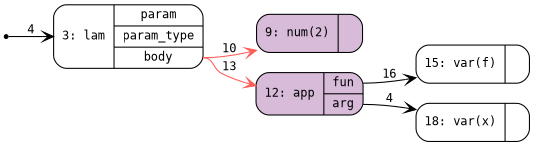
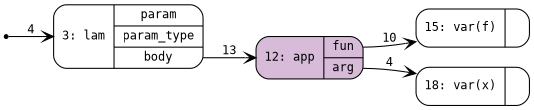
  digraph {
    fontname="DejaVu Sans Mono"
    rankdir=LR
    node [color=black fillcolor=white fontname="DejaVu Sans Mono" fontsize=11 ranksep=0 shape=Mrecord style=filled]
    edge [arrowhead=vee color=black fontname="DejaVu Sans Mono" fontsize=11 tailport=body weight=2]
    n1 [fillcolor=black label="{0: root|{<root> root}}" shape=point]
    n2 [label="{3: lam|{<param> param|<param_type> param_type|<body> body}}"]
-   n3 [fillcolor="#D7BBD9" label="{9: num(2)|{}}"]
    n4 [fillcolor="#D7BBD9" label="{12: app|{<fun> fun|<arg> arg}}"]
    n5 [label="{15: var(f)|{}}"]
    n6 [label="{18: var(x)|{}}"]
    subgraph sub_1 {
      rank=min
      n1
    }
    n1 -> n2 [label=4 tailport=root]
-   n2 -> n3 [color="#FF5C56" label=10]
-   n2 -> n4 [color="#FF5C56" label=13]
-   n4 -> n5 [label=16 tailport=fun]
+   n2 -> n4 [label=13]
+   n4 -> n5 [label=10 tailport=fun]
    n4 -> n6 [label=4 tailport=arg]
  }
